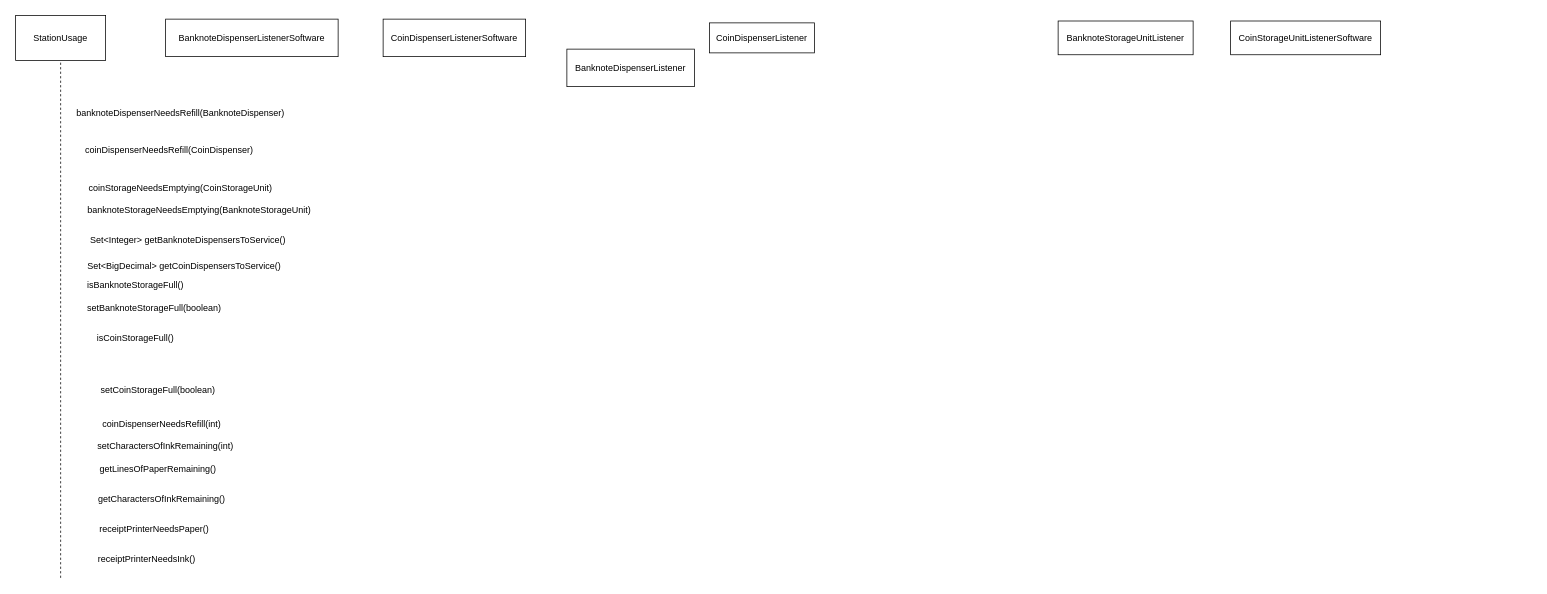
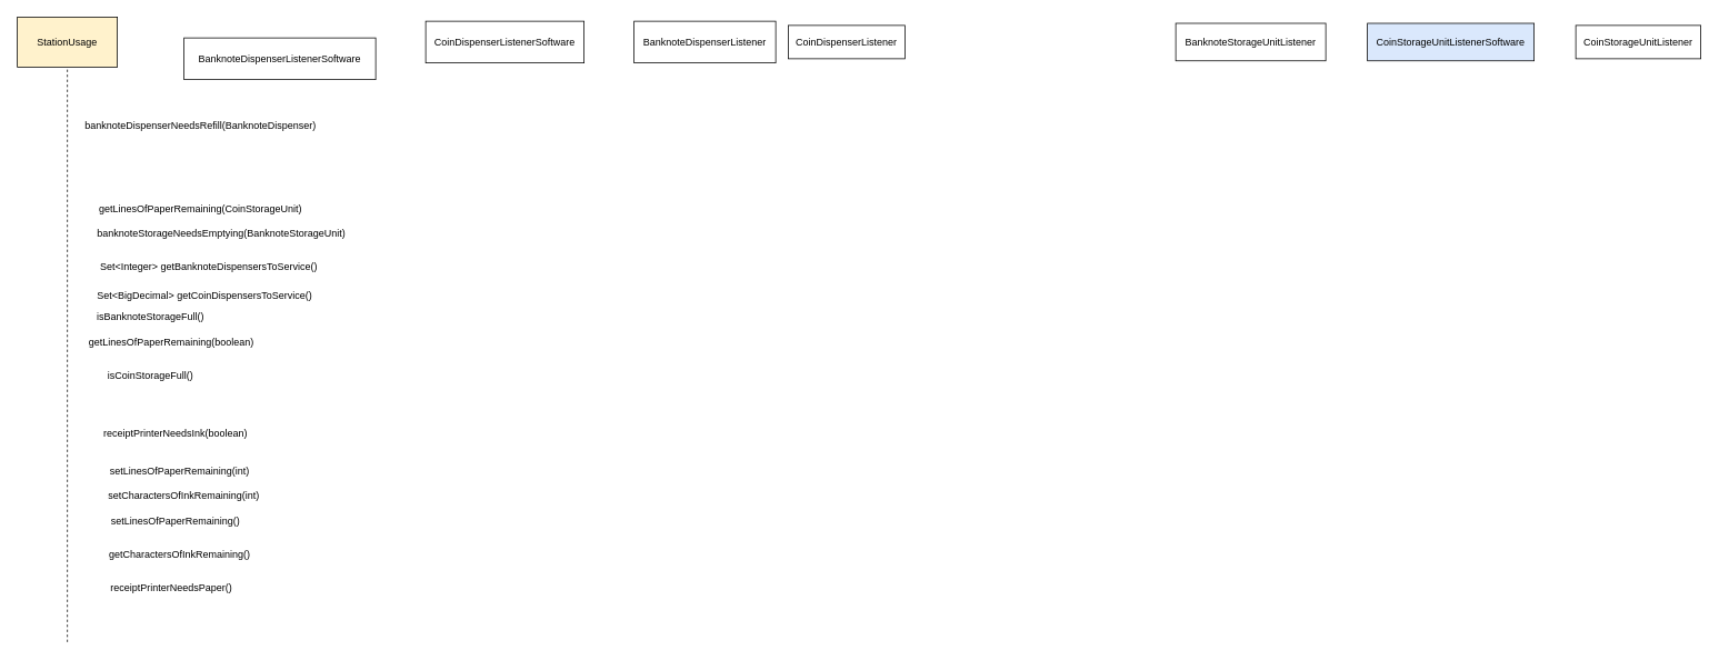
  <mxCell id="0" />
  <mxCell id="1" parent="0" />
- <mxCell id="2" value="StationUsage" style="rounded=0;whiteSpace=wrap;html=1;" vertex="1" parent="1"><mxGeometry x="20" y="20" width="120" height="60" as="geometry" /></mxCell>
- <mxCell id="4" value="CoinStorageUnitListenerSoftware" style="rounded=0;whiteSpace=wrap;html=1;" vertex="1" parent="1"><mxGeometry x="1640" y="27.5" width="200" height="45" as="geometry" /></mxCell>
+ <mxCell id="2" value="StationUsage" style="rounded=0;whiteSpace=wrap;html=1;fillColor=#fff2cc;" vertex="1" parent="1"><mxGeometry x="20" y="20" width="120" height="60" as="geometry" /></mxCell>
+ <mxCell id="3" value="&lt;span&gt;CoinStorageUnitListener&lt;/span&gt;" style="rounded=0;whiteSpace=wrap;html=1;" vertex="1" parent="1"><mxGeometry x="1890" y="30" width="150" height="40" as="geometry" /></mxCell>
+ <mxCell id="4" value="CoinStorageUnitListenerSoftware" style="rounded=0;whiteSpace=wrap;html=1;fillColor=#dae8fc;" vertex="1" parent="1"><mxGeometry x="1640" y="27.5" width="200" height="45" as="geometry" /></mxCell>
  <mxCell id="5" value="BanknoteStorageUnitListener" style="rounded=0;whiteSpace=wrap;html=1;" vertex="1" parent="1"><mxGeometry x="1410" y="27.5" width="180" height="45" as="geometry" /></mxCell>
  <mxCell id="6" value="CoinDispenserListener" style="rounded=0;whiteSpace=wrap;html=1;" vertex="1" parent="1"><mxGeometry x="945" y="30" width="140" height="40" as="geometry" /></mxCell>
  <mxCell id="7" value="CoinDispenserListenerSoftware" style="rounded=0;whiteSpace=wrap;html=1;" vertex="1" parent="1"><mxGeometry x="510" y="25" width="190" height="50" as="geometry" /></mxCell>
- <mxCell id="8" value="BanknoteDispenserListener" style="rounded=0;whiteSpace=wrap;html=1;" vertex="1" parent="1"><mxGeometry x="755" y="65" width="170" height="50" as="geometry" /></mxCell>
- <mxCell id="9" value="BanknoteDispenserListenerSoftware" style="rounded=0;whiteSpace=wrap;html=1;" vertex="1" parent="1"><mxGeometry x="220" y="25" width="230" height="50" as="geometry" /></mxCell>
+ <mxCell id="8" value="BanknoteDispenserListener" style="rounded=0;whiteSpace=wrap;html=1;" vertex="1" parent="1"><mxGeometry x="760" y="25" width="170" height="50" as="geometry" /></mxCell>
+ <mxCell id="9" value="BanknoteDispenserListenerSoftware" style="rounded=0;whiteSpace=wrap;html=1;" vertex="1" parent="1"><mxGeometry x="220" y="45" width="230" height="50" as="geometry" /></mxCell>
  <mxCell id="10" value="" style="endArrow=none;dashed=1;html=1;entryX=0.5;entryY=1;entryDx=0;entryDy=0;" edge="1" parent="1" target="2"><mxGeometry width="50" height="50" relative="1" as="geometry"><mxPoint x="80" y="770" as="sourcePoint" /><mxPoint x="530" y="210" as="targetPoint" /></mxGeometry></mxCell>
  <mxCell id="11" value="banknoteDispenserNeedsRefill(BanknoteDispenser)" style="text;html=1;strokeColor=none;fillColor=none;align=center;verticalAlign=middle;whiteSpace=wrap;rounded=0;" vertex="1" parent="1"><mxGeometry x="90" y="125" width="300" height="50" as="geometry" /></mxCell>
- <mxCell id="12" value="coinDispenserNeedsRefill(CoinDispenser)" style="text;html=1;strokeColor=none;fillColor=none;align=center;verticalAlign=middle;whiteSpace=wrap;rounded=0;" vertex="1" parent="1"><mxGeometry x="100" y="180" width="250" height="40" as="geometry" /></mxCell>
- <mxCell id="13" value="coinStorageNeedsEmptying(CoinStorageUnit)" style="text;html=1;strokeColor=none;fillColor=none;align=center;verticalAlign=middle;whiteSpace=wrap;rounded=0;" vertex="1" parent="1"><mxGeometry x="110" y="230" width="260" height="40" as="geometry" /></mxCell>
+ <mxCell id="13" value="getLinesOfPaperRemaining(CoinStorageUnit)" style="text;html=1;strokeColor=none;fillColor=none;align=center;verticalAlign=middle;whiteSpace=wrap;rounded=0;" vertex="1" parent="1"><mxGeometry x="110" y="230" width="260" height="40" as="geometry" /></mxCell>
  <mxCell id="14" value="banknoteStorageNeedsEmptying(BanknoteStorageUnit)" style="text;html=1;strokeColor=none;fillColor=none;align=center;verticalAlign=middle;whiteSpace=wrap;rounded=0;" vertex="1" parent="1"><mxGeometry x="100" y="260" width="330" height="40" as="geometry" /></mxCell>
  <mxCell id="15" value="Set&amp;lt;Integer&amp;gt; getBanknoteDispensersToService()" style="text;html=1;strokeColor=none;fillColor=none;align=center;verticalAlign=middle;whiteSpace=wrap;rounded=0;" vertex="1" parent="1"><mxGeometry x="110" y="300" width="280" height="40" as="geometry" /></mxCell>
  <mxCell id="16" value="Set&amp;lt;BigDecimal&amp;gt; getCoinDispensersToService()" style="text;html=1;strokeColor=none;fillColor=none;align=center;verticalAlign=middle;whiteSpace=wrap;rounded=0;" vertex="1" parent="1"><mxGeometry x="100" y="340" width="290" height="30" as="geometry" /></mxCell>
  <mxCell id="17" value="isBanknoteStorageFull()" style="text;html=1;strokeColor=none;fillColor=none;align=center;verticalAlign=middle;whiteSpace=wrap;rounded=0;" vertex="1" parent="1"><mxGeometry x="100" y="360" width="160" height="40" as="geometry" /></mxCell>
- <mxCell id="18" value="setBanknoteStorageFull(boolean)" style="text;html=1;strokeColor=none;fillColor=none;align=center;verticalAlign=middle;whiteSpace=wrap;rounded=0;" vertex="1" parent="1"><mxGeometry x="105" y="390" width="200" height="40" as="geometry" /></mxCell>
+ <mxCell id="18" value="getLinesOfPaperRemaining(boolean)" style="text;html=1;strokeColor=none;fillColor=none;align=center;verticalAlign=middle;whiteSpace=wrap;rounded=0;" vertex="1" parent="1"><mxGeometry x="105" y="390" width="200" height="40" as="geometry" /></mxCell>
  <mxCell id="19" value="isCoinStorageFull()" style="text;html=1;strokeColor=none;fillColor=none;align=center;verticalAlign=middle;whiteSpace=wrap;rounded=0;" vertex="1" parent="1"><mxGeometry x="120" y="440" width="120" height="20" as="geometry" /></mxCell>
- <mxCell id="20" value="setCoinStorageFull(boolean)" style="text;html=1;strokeColor=none;fillColor=none;align=center;verticalAlign=middle;whiteSpace=wrap;rounded=0;" vertex="1" parent="1"><mxGeometry x="120" y="500" width="180" height="40" as="geometry" /></mxCell>
- <mxCell id="21" value="coinDispenserNeedsRefill(int)" style="text;html=1;strokeColor=none;fillColor=none;align=center;verticalAlign=middle;whiteSpace=wrap;rounded=0;" vertex="1" parent="1"><mxGeometry x="125" y="550" width="180" height="30" as="geometry" /></mxCell>
+ <mxCell id="20" value="receiptPrinterNeedsInk(boolean)" style="text;html=1;strokeColor=none;fillColor=none;align=center;verticalAlign=middle;whiteSpace=wrap;rounded=0;" vertex="1" parent="1"><mxGeometry x="120" y="500" width="180" height="40" as="geometry" /></mxCell>
+ <mxCell id="21" value="setLinesOfPaperRemaining(int)" style="text;html=1;strokeColor=none;fillColor=none;align=center;verticalAlign=middle;whiteSpace=wrap;rounded=0;" vertex="1" parent="1"><mxGeometry x="125" y="550" width="180" height="30" as="geometry" /></mxCell>
  <mxCell id="22" value="setCharactersOfInkRemaining(int)" style="text;html=1;strokeColor=none;fillColor=none;align=center;verticalAlign=middle;whiteSpace=wrap;rounded=0;" vertex="1" parent="1"><mxGeometry x="120" y="580" width="200" height="30" as="geometry" /></mxCell>
- <mxCell id="23" value="getLinesOfPaperRemaining()" style="text;html=1;strokeColor=none;fillColor=none;align=center;verticalAlign=middle;whiteSpace=wrap;rounded=0;" vertex="1" parent="1"><mxGeometry x="120" y="610" width="180" height="30" as="geometry" /></mxCell>
+ <mxCell id="23" value="setLinesOfPaperRemaining()" style="text;html=1;strokeColor=none;fillColor=none;align=center;verticalAlign=middle;whiteSpace=wrap;rounded=0;" vertex="1" parent="1"><mxGeometry x="120" y="610" width="180" height="30" as="geometry" /></mxCell>
  <mxCell id="24" value="getCharactersOfInkRemaining()" style="text;html=1;strokeColor=none;fillColor=none;align=center;verticalAlign=middle;whiteSpace=wrap;rounded=0;" vertex="1" parent="1"><mxGeometry x="125" y="650" width="180" height="30" as="geometry" /></mxCell>
  <mxCell id="25" value="receiptPrinterNeedsPaper()" style="text;html=1;strokeColor=none;fillColor=none;align=center;verticalAlign=middle;whiteSpace=wrap;rounded=0;" vertex="1" parent="1"><mxGeometry x="125" y="690" width="160" height="30" as="geometry" /></mxCell>
- <mxCell id="26" value="receiptPrinterNeedsInk()" style="text;html=1;strokeColor=none;fillColor=none;align=center;verticalAlign=middle;whiteSpace=wrap;rounded=0;" vertex="1" parent="1"><mxGeometry x="115" y="730" width="160" height="30" as="geometry" /></mxCell>
